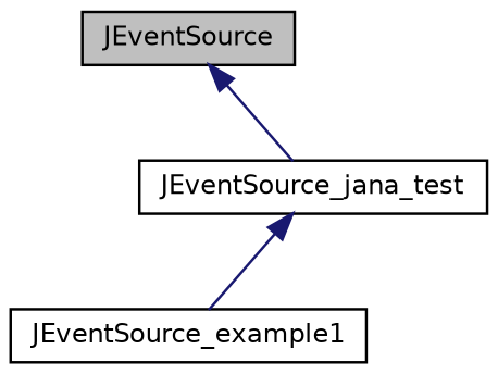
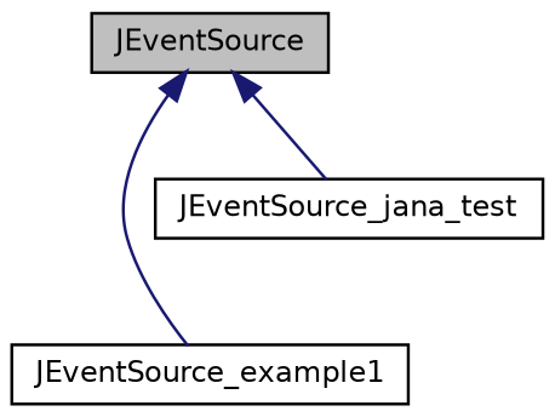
  digraph {
    node [color=black fillcolor=white fontname=Helvetica fontsize=10 shape=record style=filled]
    edge [color=midnightblue dir=back fontname=Helvetica fontsize=10 labelfontname=Helvetica labelfontsize=10 style=solid]
    n1 [fillcolor=grey75 fontcolor=black height=0.2 label=JEventSource width=0.4]
    n2 [height=0.2 label=JEventSource_example1 width=0.4]
    n3 [height=0.2 label=JEventSource_jana_test width=0.4]
-   n3 -> n2
+   n1 -> n2
    n1 -> n3
  }
